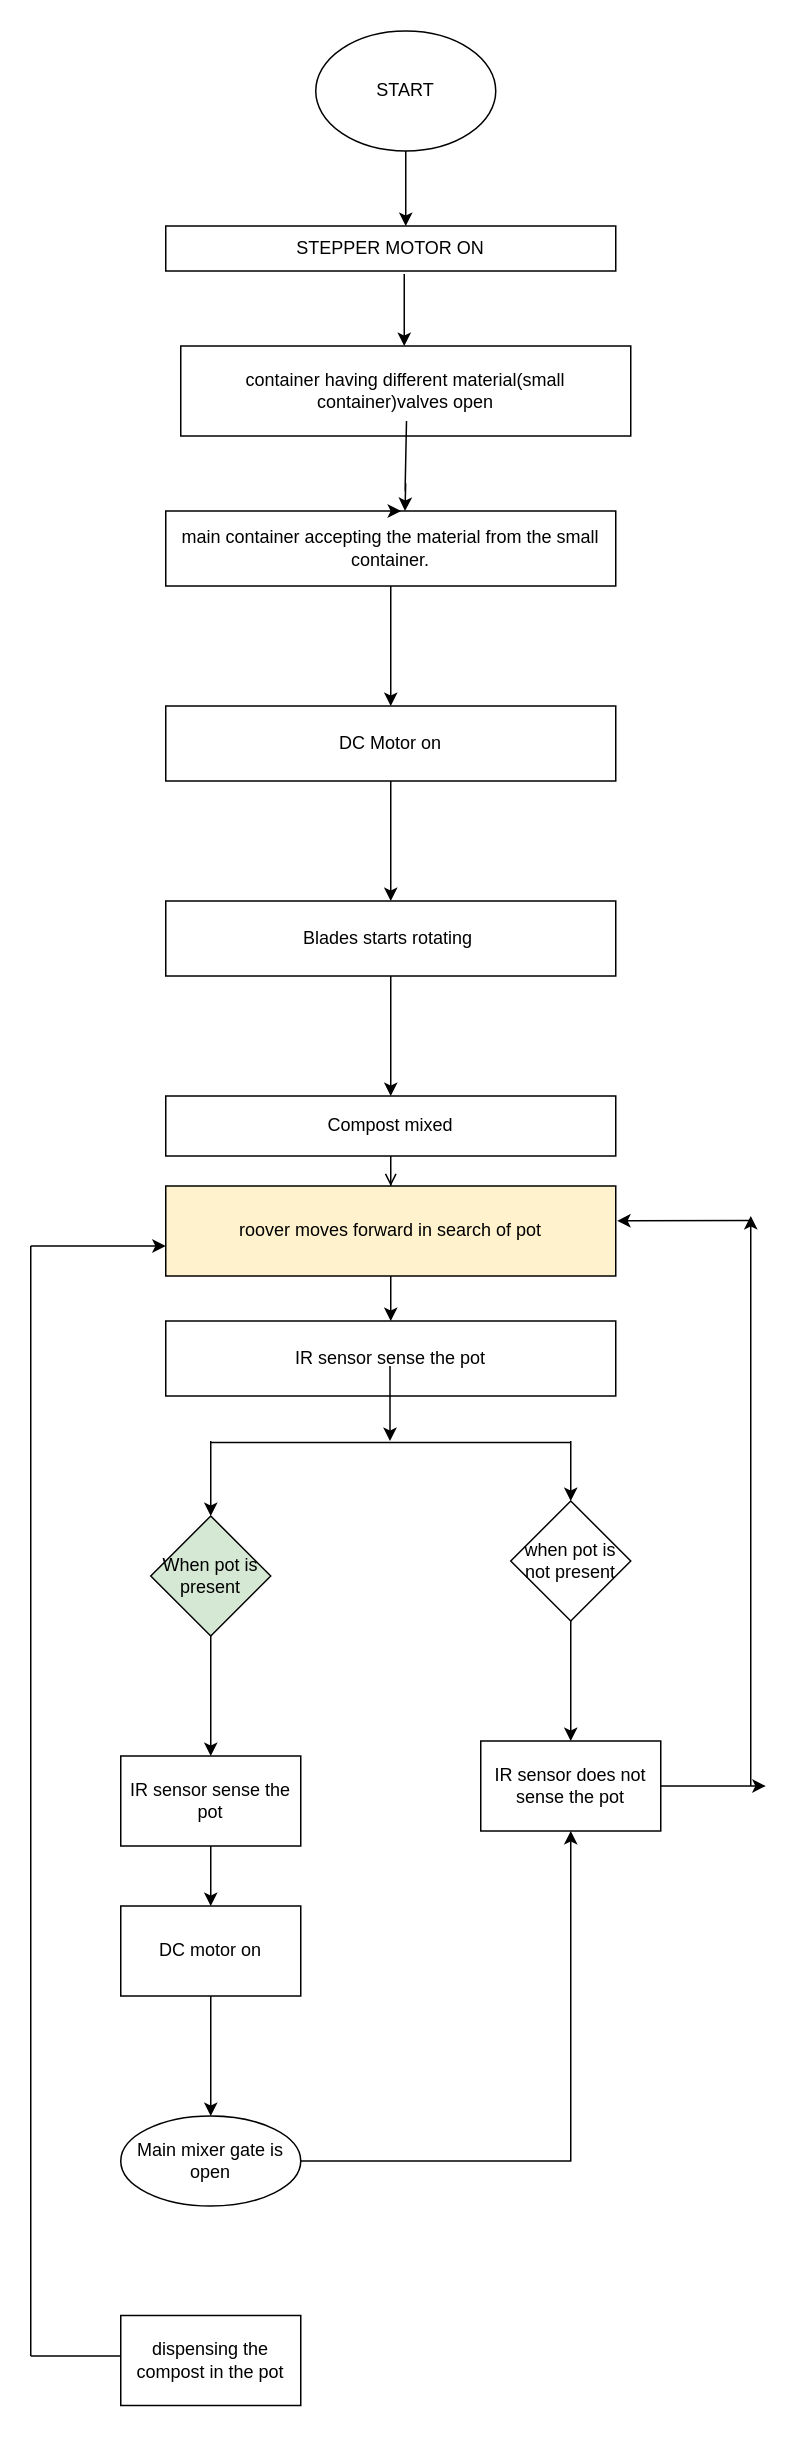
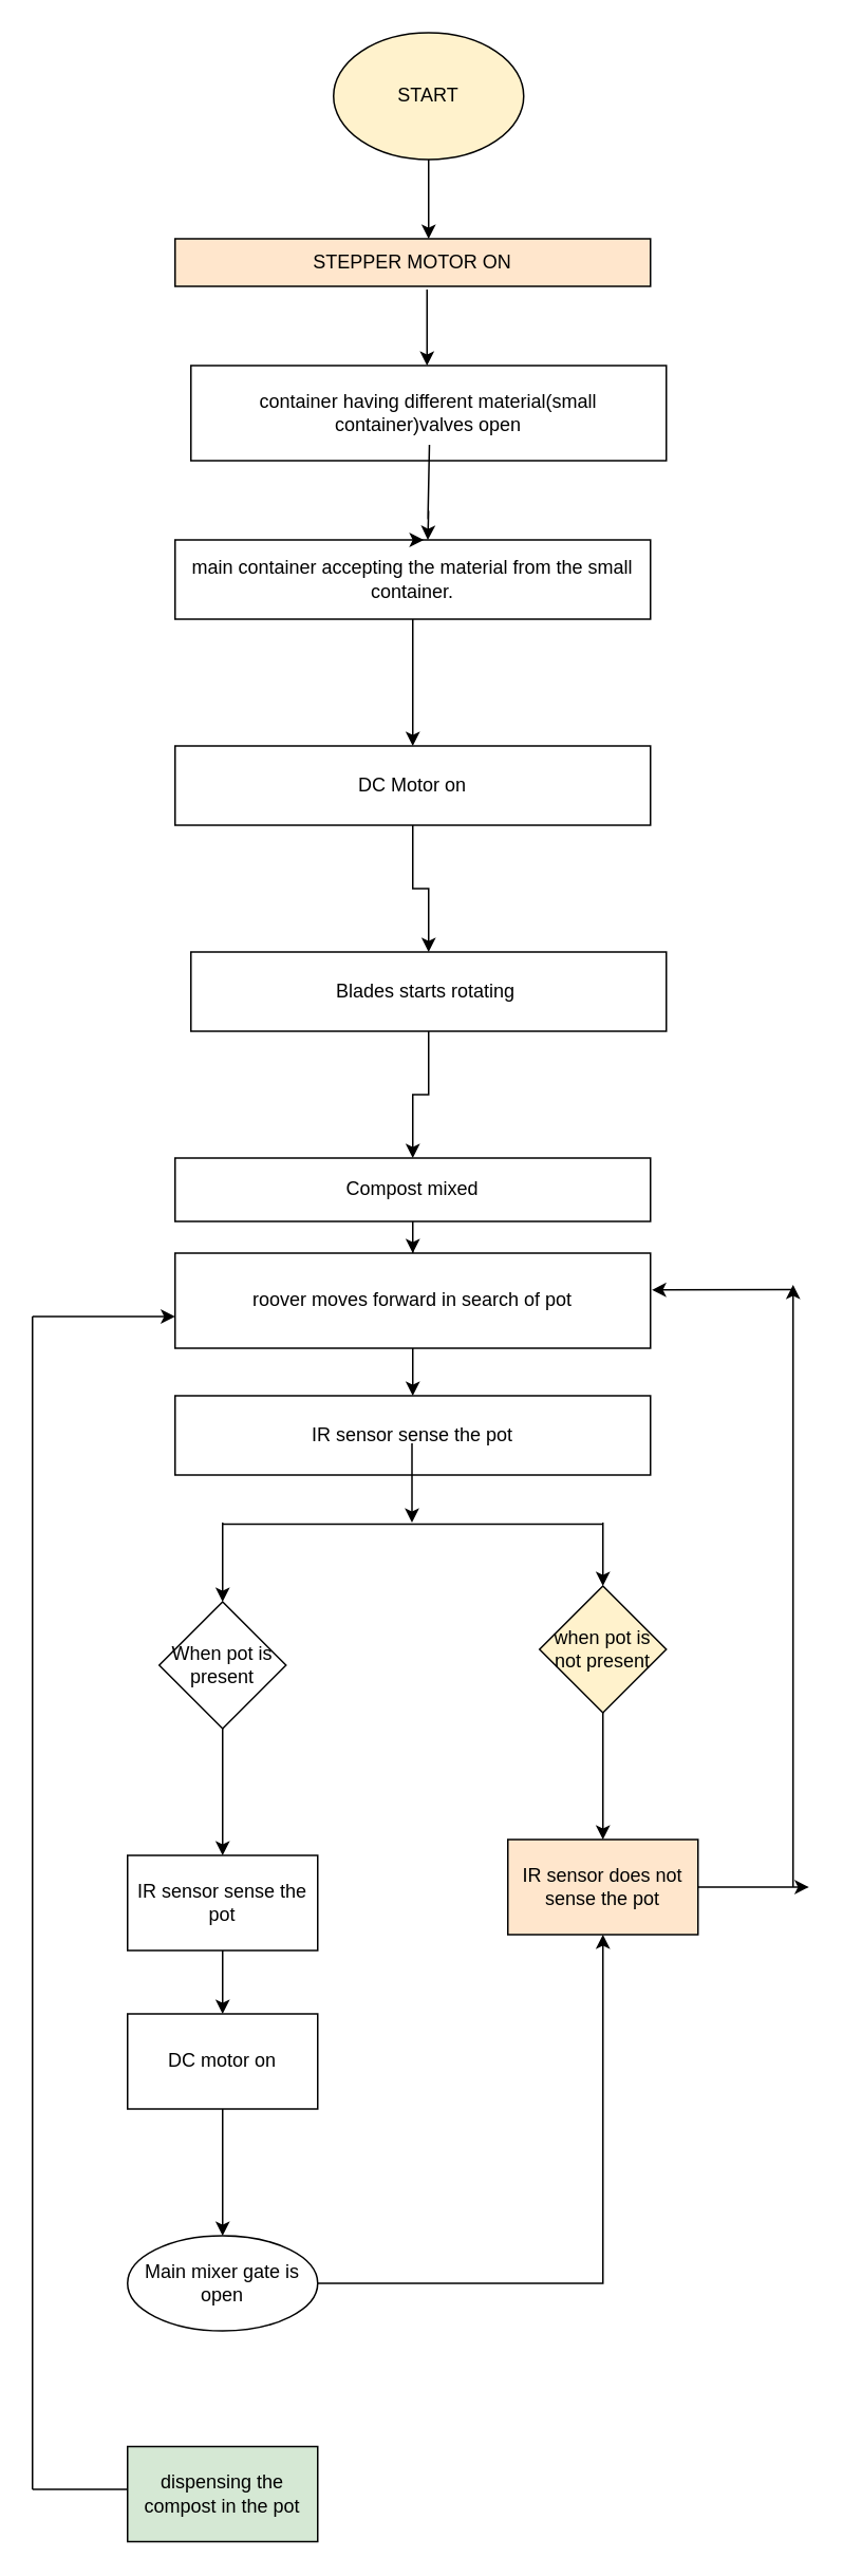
  <mxCell id="0" />
  <mxCell id="1" parent="0" />
- <mxCell id="2" value="START" style="ellipse;whiteSpace=wrap;html=1;" parent="1" vertex="1"><mxGeometry x="210" y="20" width="120" height="80" as="geometry" /></mxCell>
+ <mxCell id="2" value="START" style="ellipse;whiteSpace=wrap;html=1;fillColor=#fff2cc;" parent="1" vertex="1"><mxGeometry x="210" y="20" width="120" height="80" as="geometry" /></mxCell>
  <mxCell id="3" value="" style="endArrow=classic;html=1;" parent="1" edge="1"><mxGeometry width="50" height="50" relative="1" as="geometry"><mxPoint x="270" y="100" as="sourcePoint" /><mxPoint x="270" y="150" as="targetPoint" /><Array as="points" /></mxGeometry></mxCell>
- <mxCell id="4" value="STEPPER MOTOR ON" style="rounded=0;whiteSpace=wrap;html=1;" parent="1" vertex="1"><mxGeometry x="110" y="150" width="300" height="30" as="geometry" /></mxCell>
+ <mxCell id="4" value="STEPPER MOTOR ON" style="rounded=0;whiteSpace=wrap;html=1;fillColor=#ffe6cc;" parent="1" vertex="1"><mxGeometry x="110" y="150" width="300" height="30" as="geometry" /></mxCell>
  <mxCell id="5" value="" style="endArrow=classic;html=1;exitX=0.53;exitY=1.067;exitDx=0;exitDy=0;exitPerimeter=0;" parent="1" source="4" edge="1"><mxGeometry width="50" height="50" relative="1" as="geometry"><mxPoint x="310" y="210" as="sourcePoint" /><mxPoint x="269" y="230" as="targetPoint" /></mxGeometry></mxCell>
  <mxCell id="6" value="container having different material(small container)valves open" style="rounded=0;whiteSpace=wrap;html=1;" parent="1" vertex="1"><mxGeometry x="120" y="230" width="300" height="60" as="geometry" /></mxCell>
  <mxCell id="7" value="" style="edgeStyle=orthogonalEdgeStyle;rounded=0;orthogonalLoop=1;jettySize=auto;html=1;" parent="1" source="8" target="10" edge="1"><mxGeometry relative="1" as="geometry" /></mxCell>
  <mxCell id="8" value="main container accepting the material from the small container." style="rounded=0;whiteSpace=wrap;html=1;" parent="1" vertex="1"><mxGeometry x="110" y="340" width="300" height="50" as="geometry" /></mxCell>
  <mxCell id="9" value="" style="edgeStyle=orthogonalEdgeStyle;rounded=0;orthogonalLoop=1;jettySize=auto;html=1;" parent="1" source="10" target="12" edge="1"><mxGeometry relative="1" as="geometry" /></mxCell>
  <mxCell id="10" value="DC Motor on" style="rounded=0;whiteSpace=wrap;html=1;" parent="1" vertex="1"><mxGeometry x="110" y="470" width="300" height="50" as="geometry" /></mxCell>
  <mxCell id="11" value="" style="edgeStyle=orthogonalEdgeStyle;rounded=0;orthogonalLoop=1;jettySize=auto;html=1;" parent="1" source="12" target="14" edge="1"><mxGeometry relative="1" as="geometry" /></mxCell>
- <mxCell id="12" value="Blades starts rotating&amp;nbsp;" style="rounded=0;whiteSpace=wrap;html=1;" parent="1" vertex="1"><mxGeometry x="110" y="600" width="300" height="50" as="geometry" /></mxCell>
+ <mxCell id="12" value="Blades starts rotating&amp;nbsp;" style="rounded=0;whiteSpace=wrap;html=1;" parent="1" vertex="1"><mxGeometry x="120" y="600" width="300" height="50" as="geometry" /></mxCell>
  <mxCell id="13" value="" style="edgeStyle=orthogonalEdgeStyle;rounded=0;orthogonalLoop=1;jettySize=auto;html=1;" parent="1" source="34" target="15" edge="1"><mxGeometry relative="1" as="geometry" /></mxCell>
  <mxCell id="14" value="Compost mixed" style="rounded=0;whiteSpace=wrap;html=1;" parent="1" vertex="1"><mxGeometry x="110" y="730" width="300" height="40" as="geometry" /></mxCell>
  <mxCell id="15" value="IR sensor sense the pot" style="rounded=0;whiteSpace=wrap;html=1;" parent="1" vertex="1"><mxGeometry x="110" y="880" width="300" height="50" as="geometry" /></mxCell>
  <mxCell id="16" style="edgeStyle=orthogonalEdgeStyle;rounded=0;orthogonalLoop=1;jettySize=auto;html=1;exitX=0.5;exitY=0;exitDx=0;exitDy=0;entryX=0.523;entryY=0;entryDx=0;entryDy=0;entryPerimeter=0;" parent="1" source="8" target="8" edge="1"><mxGeometry relative="1" as="geometry" /></mxCell>
  <mxCell id="17" value="" style="endArrow=classic;html=1;" parent="1" edge="1"><mxGeometry width="50" height="50" relative="1" as="geometry"><mxPoint x="270.5" y="280" as="sourcePoint" /><mxPoint x="269.5" y="340" as="targetPoint" /><Array as="points"><mxPoint x="269.5" y="330" /><mxPoint x="270" y="320" /></Array></mxGeometry></mxCell>
  <mxCell id="18" value="" style="endArrow=classic;html=1;" parent="1" edge="1"><mxGeometry width="50" height="50" relative="1" as="geometry"><mxPoint x="259.5" y="910" as="sourcePoint" /><mxPoint x="259.5" y="960" as="targetPoint" /></mxGeometry></mxCell>
  <mxCell id="19" value="" style="endArrow=none;html=1;" parent="1" edge="1"><mxGeometry width="50" height="50" relative="1" as="geometry"><mxPoint x="140" y="961" as="sourcePoint" /><mxPoint x="380" y="961" as="targetPoint" /></mxGeometry></mxCell>
  <mxCell id="20" value="" style="endArrow=classic;html=1;" parent="1" edge="1"><mxGeometry width="50" height="50" relative="1" as="geometry"><mxPoint x="140" y="960" as="sourcePoint" /><mxPoint x="140" y="1010" as="targetPoint" /></mxGeometry></mxCell>
  <mxCell id="21" value="" style="endArrow=classic;html=1;" parent="1" edge="1"><mxGeometry width="50" height="50" relative="1" as="geometry"><mxPoint x="380" y="960" as="sourcePoint" /><mxPoint x="380" y="1000" as="targetPoint" /></mxGeometry></mxCell>
  <mxCell id="22" value="" style="edgeStyle=orthogonalEdgeStyle;rounded=0;orthogonalLoop=1;jettySize=auto;html=1;" parent="1" source="23" edge="1"><mxGeometry relative="1" as="geometry"><mxPoint x="140" y="1170" as="targetPoint" /></mxGeometry></mxCell>
- <mxCell id="23" value="When pot is present" style="rhombus;whiteSpace=wrap;html=1;fillColor=#d5e8d4;" parent="1" vertex="1"><mxGeometry x="100" y="1010" width="80" height="80" as="geometry" /></mxCell>
+ <mxCell id="23" value="When pot is present" style="rhombus;whiteSpace=wrap;html=1;" parent="1" vertex="1"><mxGeometry x="100" y="1010" width="80" height="80" as="geometry" /></mxCell>
  <mxCell id="24" value="" style="edgeStyle=orthogonalEdgeStyle;rounded=0;orthogonalLoop=1;jettySize=auto;html=1;" parent="1" source="25" edge="1"><mxGeometry relative="1" as="geometry"><mxPoint x="380" y="1160" as="targetPoint" /></mxGeometry></mxCell>
- <mxCell id="25" value="when pot is not present" style="rhombus;whiteSpace=wrap;html=1;" parent="1" vertex="1"><mxGeometry x="340" y="1000" width="80" height="80" as="geometry" /></mxCell>
+ <mxCell id="25" value="when pot is not present" style="rhombus;whiteSpace=wrap;html=1;fillColor=#fff2cc;" parent="1" vertex="1"><mxGeometry x="340" y="1000" width="80" height="80" as="geometry" /></mxCell>
  <mxCell id="26" value="" style="edgeStyle=orthogonalEdgeStyle;rounded=0;orthogonalLoop=1;jettySize=auto;html=1;" parent="1" source="27" target="29" edge="1"><mxGeometry relative="1" as="geometry" /></mxCell>
  <mxCell id="27" value="IR sensor sense the pot" style="rounded=0;whiteSpace=wrap;html=1;" parent="1" vertex="1"><mxGeometry x="80" y="1170" width="120" height="60" as="geometry" /></mxCell>
  <mxCell id="28" value="" style="edgeStyle=orthogonalEdgeStyle;rounded=0;orthogonalLoop=1;jettySize=auto;html=1;" parent="1" source="29" target="31" edge="1"><mxGeometry relative="1" as="geometry" /></mxCell>
  <mxCell id="29" value="DC motor on" style="rounded=0;whiteSpace=wrap;html=1;" parent="1" vertex="1"><mxGeometry x="80" y="1270" width="120" height="60" as="geometry" /></mxCell>
  <mxCell id="30" value="" style="edgeStyle=orthogonalEdgeStyle;rounded=0;orthogonalLoop=1;jettySize=auto;html=1;" parent="1" source="31" target="33" edge="1"><mxGeometry relative="1" as="geometry" /></mxCell>
  <mxCell id="31" value="Main mixer gate is open" style="ellipse;whiteSpace=wrap;html=1;" parent="1" vertex="1"><mxGeometry x="80" y="1410" width="120" height="60" as="geometry" /></mxCell>
- <mxCell id="32" value="dispensing the compost in the pot" style="rounded=0;whiteSpace=wrap;html=1;" parent="1" vertex="1"><mxGeometry x="80" y="1543" width="120" height="60" as="geometry" /></mxCell>
- <mxCell id="33" value="IR sensor does not sense the pot" style="rounded=0;whiteSpace=wrap;html=1;" parent="1" vertex="1"><mxGeometry x="320" y="1160" width="120" height="60" as="geometry" /></mxCell>
- <mxCell id="34" value="roover moves forward in search of pot" style="rounded=0;whiteSpace=wrap;html=1;fillColor=#fff2cc;" parent="1" vertex="1"><mxGeometry x="110" y="790" width="300" height="60" as="geometry" /></mxCell>
- <mxCell id="35" value="" style="edgeStyle=orthogonalEdgeStyle;rounded=0;orthogonalLoop=1;jettySize=auto;html=1;endArrow=open;" parent="1" source="14" target="34" edge="1"><mxGeometry relative="1" as="geometry"><mxPoint x="260" y="780" as="sourcePoint" /><mxPoint x="260" y="860" as="targetPoint" /></mxGeometry></mxCell>
+ <mxCell id="32" value="dispensing the compost in the pot" style="rounded=0;whiteSpace=wrap;html=1;fillColor=#d5e8d4;" parent="1" vertex="1"><mxGeometry x="80" y="1543" width="120" height="60" as="geometry" /></mxCell>
+ <mxCell id="33" value="IR sensor does not sense the pot" style="rounded=0;whiteSpace=wrap;html=1;fillColor=#ffe6cc;" parent="1" vertex="1"><mxGeometry x="320" y="1160" width="120" height="60" as="geometry" /></mxCell>
+ <mxCell id="34" value="roover moves forward in search of pot" style="rounded=0;whiteSpace=wrap;html=1;" parent="1" vertex="1"><mxGeometry x="110" y="790" width="300" height="60" as="geometry" /></mxCell>
+ <mxCell id="35" value="" style="edgeStyle=orthogonalEdgeStyle;rounded=0;orthogonalLoop=1;jettySize=auto;html=1;" parent="1" source="14" target="34" edge="1"><mxGeometry relative="1" as="geometry"><mxPoint x="260" y="780" as="sourcePoint" /><mxPoint x="260" y="860" as="targetPoint" /></mxGeometry></mxCell>
  <mxCell id="36" value="" style="endArrow=classic;html=1;" parent="1" edge="1"><mxGeometry width="50" height="50" relative="1" as="geometry"><mxPoint x="440" y="1190" as="sourcePoint" /><mxPoint x="510" y="1190" as="targetPoint" /></mxGeometry></mxCell>
  <mxCell id="37" value="" style="endArrow=classic;html=1;" parent="1" edge="1"><mxGeometry width="50" height="50" relative="1" as="geometry"><mxPoint x="500" y="1190" as="sourcePoint" /><mxPoint x="500" y="810" as="targetPoint" /></mxGeometry></mxCell>
  <mxCell id="38" value="" style="endArrow=classic;html=1;entryX=1.003;entryY=0.387;entryDx=0;entryDy=0;entryPerimeter=0;" parent="1" target="34" edge="1"><mxGeometry width="50" height="50" relative="1" as="geometry"><mxPoint x="500" y="813" as="sourcePoint" /><mxPoint x="490" y="780" as="targetPoint" /></mxGeometry></mxCell>
  <mxCell id="39" value="" style="endArrow=none;html=1;" edge="1" parent="1"><mxGeometry width="50" height="50" relative="1" as="geometry"><mxPoint x="20" y="1570" as="sourcePoint" /><mxPoint x="80" y="1570" as="targetPoint" /></mxGeometry></mxCell>
  <mxCell id="40" value="" style="endArrow=none;html=1;" edge="1" parent="1"><mxGeometry width="50" height="50" relative="1" as="geometry"><mxPoint x="20" y="1570" as="sourcePoint" /><mxPoint x="20" y="830" as="targetPoint" /></mxGeometry></mxCell>
  <mxCell id="41" value="" style="endArrow=classic;html=1;" edge="1" parent="1"><mxGeometry width="50" height="50" relative="1" as="geometry"><mxPoint x="20" y="830" as="sourcePoint" /><mxPoint x="110" y="830" as="targetPoint" /></mxGeometry></mxCell>
